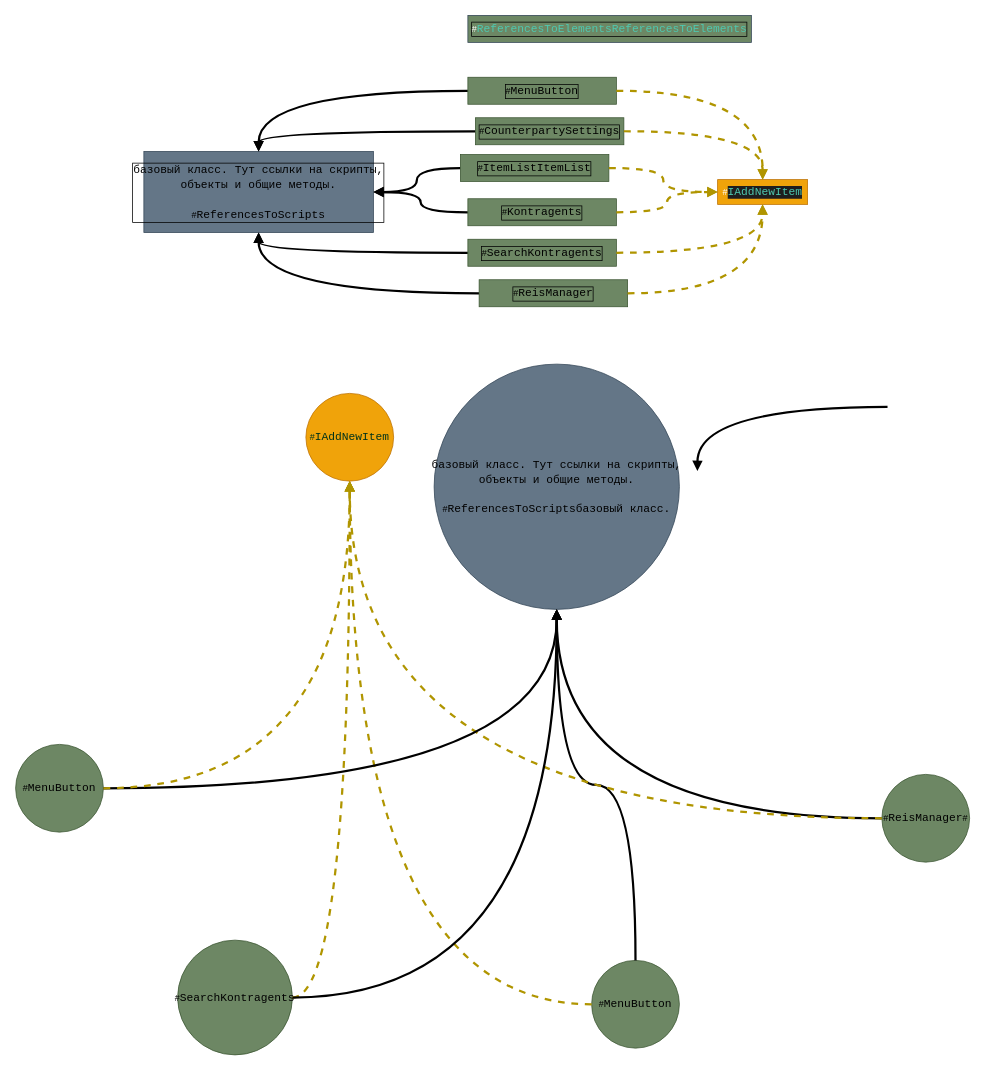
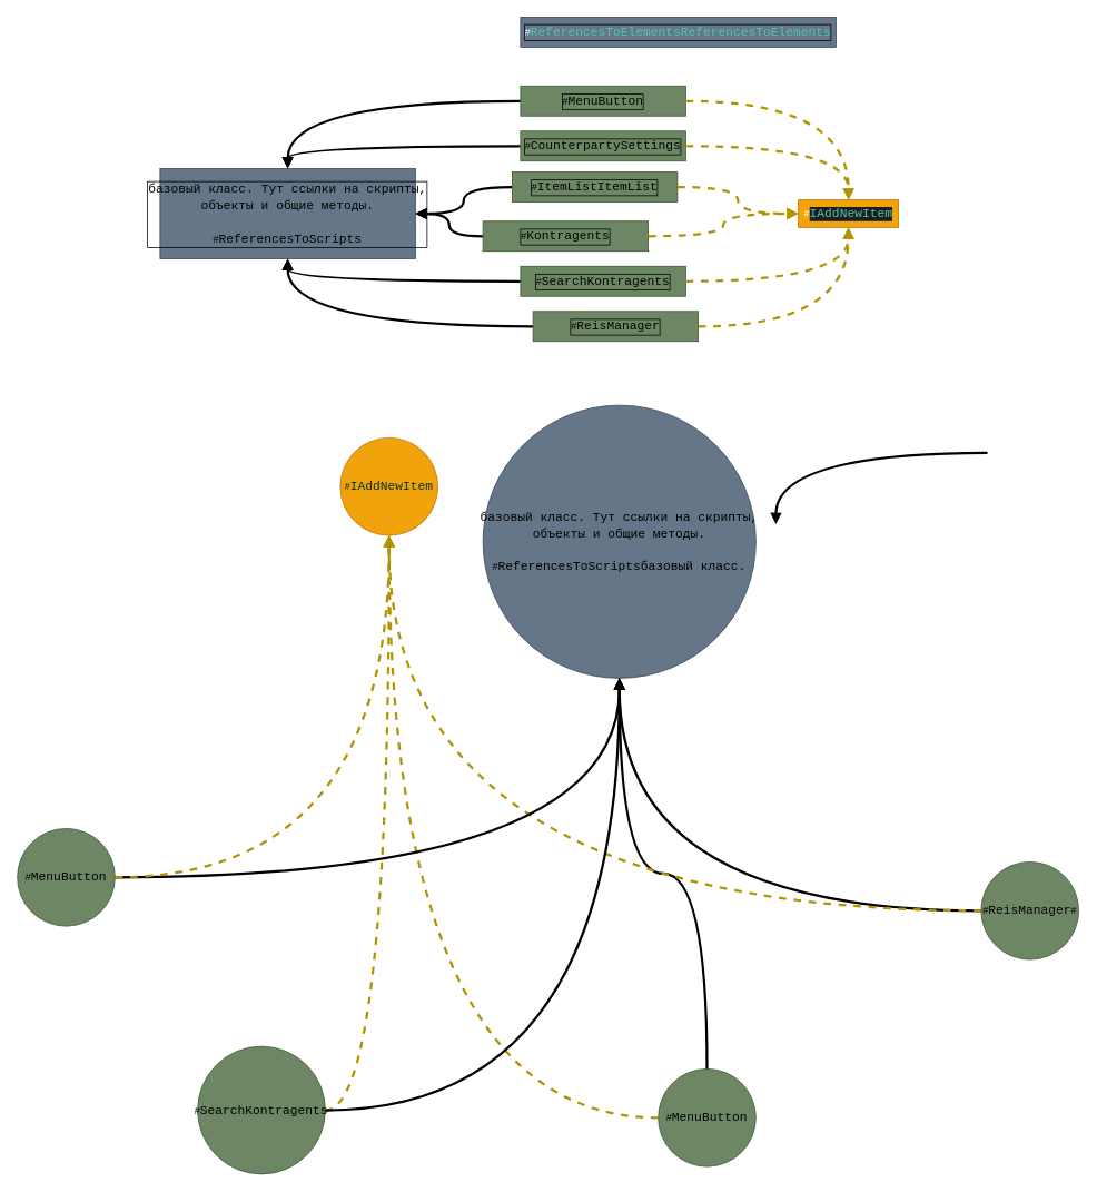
  <mxCell id="0" />
  <mxCell id="1" parent="0" />
  <mxCell id="2" value="#&lt;span style=&quot;color: rgb(78 , 201 , 176) ; background-color: rgb(30 , 30 , 30) ; font-family: &amp;#34;consolas&amp;#34; , &amp;#34;courier new&amp;#34; , monospace ; font-size: 15px&quot;&gt;IAddNewItem&lt;/span&gt;" style="rounded=0;whiteSpace=wrap;html=1;fillColor=#f0a30a;strokeColor=#BD7000;fontColor=#ffffff;" parent="1" vertex="1"><mxGeometry x="956" y="239" width="120" height="33" as="geometry" /></mxCell>
  <mxCell id="3" value="&lt;div style=&quot;font-family: &amp;#34;consolas&amp;#34; , &amp;#34;courier new&amp;#34; , monospace ; font-size: 15px ; line-height: 20px&quot;&gt;&lt;span&gt;базовый&amp;nbsp;класс.&amp;nbsp;&lt;/span&gt;&lt;span&gt;Тут&amp;nbsp;ссылки&amp;nbsp;на&amp;nbsp;скрипты,&lt;/span&gt;&lt;/div&gt;&lt;div style=&quot;font-family: &amp;#34;consolas&amp;#34; , &amp;#34;courier new&amp;#34; , monospace ; font-size: 15px ; line-height: 20px&quot;&gt;&lt;span&gt;объекты&amp;nbsp;и&amp;nbsp;&lt;/span&gt;&lt;span&gt;общие&amp;nbsp;методы.&lt;/span&gt;&lt;/div&gt;&lt;div style=&quot;font-family: &amp;#34;consolas&amp;#34; , &amp;#34;courier new&amp;#34; , monospace ; font-size: 15px ; line-height: 20px&quot;&gt;&lt;span&gt;&lt;br&gt;&lt;/span&gt;&lt;/div&gt;#&lt;span style=&quot;font-family: &amp;#34;consolas&amp;#34; , &amp;#34;courier new&amp;#34; , monospace ; font-size: 15px&quot;&gt;ReferencesToScripts&lt;/span&gt;" style="rounded=0;whiteSpace=wrap;html=1;fillColor=#647687;strokeColor=#314354;labelBackgroundColor=none;labelBorderColor=#000000;fontColor=#000000;" parent="1" vertex="1"><mxGeometry x="191" y="201.5" width="306" height="108" as="geometry" /></mxCell>
  <mxCell id="4" style="edgeStyle=orthogonalEdgeStyle;rounded=0;orthogonalLoop=1;jettySize=auto;html=1;exitX=0.5;exitY=1;exitDx=0;exitDy=0;" parent="1" source="2" target="2" edge="1"><mxGeometry relative="1" as="geometry" /></mxCell>
  <mxCell id="5" style="edgeStyle=orthogonalEdgeStyle;rounded=0;orthogonalLoop=1;jettySize=auto;html=1;fontColor=#000000;curved=1;strokeWidth=3;endArrow=block;endFill=1;" parent="1" source="6" target="3" edge="1"><mxGeometry relative="1" as="geometry" /></mxCell>
- <mxCell id="6" value="#&lt;span style=&quot;font-family: consolas, &amp;quot;courier new&amp;quot;, monospace; font-size: 15px;&quot;&gt;Kontragents&lt;/span&gt;" style="rounded=0;whiteSpace=wrap;html=1;fillColor=#6d8764;strokeColor=#3A5431;labelBackgroundColor=none;fontColor=#000000;labelBorderColor=#000000;" parent="1" vertex="1"><mxGeometry x="623" y="264.5" width="198" height="36" as="geometry" /></mxCell>
+ <mxCell id="6" value="#&lt;span style=&quot;font-family: consolas, &amp;quot;courier new&amp;quot;, monospace; font-size: 15px;&quot;&gt;Kontragents&lt;/span&gt;" style="rounded=0;whiteSpace=wrap;html=1;fillColor=#6d8764;strokeColor=#3A5431;labelBackgroundColor=none;fontColor=#000000;labelBorderColor=#000000;" parent="1" vertex="1"><mxGeometry x="578" y="264.5" width="198" height="36" as="geometry" /></mxCell>
  <mxCell id="7" style="edgeStyle=orthogonalEdgeStyle;rounded=0;orthogonalLoop=1;jettySize=auto;html=1;fontColor=#000000;curved=1;strokeWidth=3;endArrow=block;endFill=1;" parent="1" source="8" target="3" edge="1"><mxGeometry relative="1" as="geometry" /></mxCell>
  <mxCell id="8" value="#&lt;span style=&quot;font-family: consolas, &amp;quot;courier new&amp;quot;, monospace; font-size: 15px;&quot;&gt;MenuButton&lt;/span&gt;" style="rounded=0;whiteSpace=wrap;html=1;fillColor=#6d8764;strokeColor=#3A5431;labelBackgroundColor=none;fontColor=#000000;labelBorderColor=#000000;" parent="1" vertex="1"><mxGeometry x="623" y="102.5" width="198" height="36" as="geometry" /></mxCell>
  <mxCell id="9" style="edgeStyle=orthogonalEdgeStyle;rounded=0;orthogonalLoop=1;jettySize=auto;html=1;fontColor=#000000;curved=1;strokeWidth=3;endArrow=block;endFill=1;" parent="1" source="10" target="3" edge="1"><mxGeometry relative="1" as="geometry" /></mxCell>
  <mxCell id="10" value="#&lt;span style=&quot;font-family: consolas, &amp;quot;courier new&amp;quot;, monospace; font-size: 15px;&quot;&gt;ReisManager&lt;/span&gt;" style="rounded=0;whiteSpace=wrap;html=1;fillColor=#6d8764;strokeColor=#3A5431;labelBorderColor=#000000;labelBackgroundColor=none;fontColor=#000000;" parent="1" vertex="1"><mxGeometry x="638" y="372.5" width="198" height="36" as="geometry" /></mxCell>
  <mxCell id="11" style="edgeStyle=orthogonalEdgeStyle;rounded=0;orthogonalLoop=1;jettySize=auto;html=1;fontColor=#000000;horizontal=1;curved=1;endArrow=block;endFill=1;strokeWidth=3;" parent="1" source="12" target="3" edge="1"><mxGeometry relative="1" as="geometry" /></mxCell>
- <mxCell id="12" value="#&lt;span style=&quot;font-family: consolas, &amp;quot;courier new&amp;quot;, monospace; font-size: 15px;&quot;&gt;CounterpartySettings&lt;/span&gt;" style="rounded=0;whiteSpace=wrap;html=1;fillColor=#6d8764;strokeColor=#3A5431;labelBorderColor=#000000;labelBackgroundColor=none;fontColor=#000000;" parent="1" vertex="1"><mxGeometry x="633" y="156.5" width="198" height="36" as="geometry" /></mxCell>
+ <mxCell id="12" value="#&lt;span style=&quot;font-family: consolas, &amp;quot;courier new&amp;quot;, monospace; font-size: 15px;&quot;&gt;CounterpartySettings&lt;/span&gt;" style="rounded=0;whiteSpace=wrap;html=1;fillColor=#6d8764;strokeColor=#3A5431;labelBorderColor=#000000;labelBackgroundColor=none;fontColor=#000000;" parent="1" vertex="1"><mxGeometry x="623" y="156.5" width="198" height="36" as="geometry" /></mxCell>
  <mxCell id="13" style="edgeStyle=orthogonalEdgeStyle;rounded=0;orthogonalLoop=1;jettySize=auto;html=1;fontColor=#000000;curved=1;strokeWidth=3;endArrow=block;endFill=1;" parent="1" source="14" target="3" edge="1"><mxGeometry relative="1" as="geometry" /></mxCell>
  <mxCell id="14" value="#&lt;span style=&quot;font-family: consolas, &amp;quot;courier new&amp;quot;, monospace; font-size: 15px;&quot;&gt;SearchKontragents&lt;/span&gt;" style="rounded=0;whiteSpace=wrap;html=1;fillColor=#6d8764;strokeColor=#3A5431;labelBorderColor=#000000;labelBackgroundColor=none;fontColor=#000000;" parent="1" vertex="1"><mxGeometry x="623" y="318.5" width="198" height="36" as="geometry" /></mxCell>
- <mxCell id="15" value="#&lt;span style=&quot;color: rgb(78, 201, 176); font-family: consolas, &amp;quot;courier new&amp;quot;, monospace; font-size: 15px;&quot;&gt;ReferencesToElements&lt;/span&gt;&lt;span style=&quot;color: rgb(78, 201, 176); font-family: consolas, &amp;quot;courier new&amp;quot;, monospace; font-size: 15px;&quot;&gt;ReferencesToElements&lt;/span&gt;" style="rounded=0;whiteSpace=wrap;html=1;fillColor=#6d8764;strokeColor=#314354;labelBorderColor=#000000;labelBackgroundColor=none;fontColor=#ffffff;" parent="1" vertex="1"><mxGeometry x="623" y="20" width="378" height="36" as="geometry" /></mxCell>
+ <mxCell id="15" value="#&lt;span style=&quot;color: rgb(78, 201, 176); font-family: consolas, &amp;quot;courier new&amp;quot;, monospace; font-size: 15px;&quot;&gt;ReferencesToElements&lt;/span&gt;&lt;span style=&quot;color: rgb(78, 201, 176); font-family: consolas, &amp;quot;courier new&amp;quot;, monospace; font-size: 15px;&quot;&gt;ReferencesToElements&lt;/span&gt;" style="rounded=0;whiteSpace=wrap;html=1;fillColor=#647687;strokeColor=#314354;labelBorderColor=#000000;labelBackgroundColor=none;fontColor=#ffffff;" parent="1" vertex="1"><mxGeometry x="623" y="20" width="378" height="36" as="geometry" /></mxCell>
  <mxCell id="16" value="" style="edgeStyle=orthogonalEdgeStyle;curved=1;rounded=0;orthogonalLoop=1;jettySize=auto;html=1;fontColor=#000000;endArrow=block;endFill=1;strokeWidth=3;" parent="1" source="17" target="3" edge="1"><mxGeometry relative="1" as="geometry" /></mxCell>
  <mxCell id="17" value="#&lt;span style=&quot;font-family: consolas, &amp;quot;courier new&amp;quot;, monospace; font-size: 15px;&quot;&gt;ItemList&lt;/span&gt;&lt;span style=&quot;font-family: consolas, &amp;quot;courier new&amp;quot;, monospace; font-size: 15px;&quot;&gt;ItemList&lt;/span&gt;" style="rounded=0;whiteSpace=wrap;html=1;fillColor=#6d8764;strokeColor=#3A5431;labelBackgroundColor=none;labelBorderColor=#000000;fontColor=#000000;" parent="1" vertex="1"><mxGeometry x="613" y="205.5" width="198" height="36" as="geometry" /></mxCell>
  <mxCell id="18" style="edgeStyle=orthogonalEdgeStyle;curved=1;rounded=0;orthogonalLoop=1;jettySize=auto;html=1;fontColor=#000000;dashed=1;endArrow=block;endFill=1;targetPerimeterSpacing=0;strokeWidth=3;fillColor=#e3c800;strokeColor=#B09500;" parent="1" source="6" target="2" edge="1"><mxGeometry relative="1" as="geometry"><mxPoint x="524" y="110" as="sourcePoint" /><mxPoint x="764" y="342.5" as="targetPoint" /></mxGeometry></mxCell>
  <mxCell id="19" style="edgeStyle=orthogonalEdgeStyle;curved=1;rounded=0;orthogonalLoop=1;jettySize=auto;html=1;fontColor=#000000;dashed=1;endArrow=block;endFill=1;targetPerimeterSpacing=0;strokeWidth=3;fillColor=#e3c800;strokeColor=#B09500;" parent="1" source="10" target="2" edge="1"><mxGeometry relative="1" as="geometry"><mxPoint x="317" y="65" as="sourcePoint" /><mxPoint x="512" y="333.5" as="targetPoint" /></mxGeometry></mxCell>
  <mxCell id="20" style="edgeStyle=orthogonalEdgeStyle;curved=1;rounded=0;orthogonalLoop=1;jettySize=auto;html=1;exitX=0.5;exitY=1;exitDx=0;exitDy=0;dashed=1;endArrow=block;endFill=1;targetPerimeterSpacing=0;strokeWidth=3;fontColor=#000000;" parent="1" source="14" target="14" edge="1"><mxGeometry relative="1" as="geometry" /></mxCell>
  <mxCell id="21" value="&lt;div style=&quot;color: rgb(0 , 0 , 0) ; font-family: &amp;#34;consolas&amp;#34; , &amp;#34;courier new&amp;#34; , monospace ; font-size: 15px ; line-height: 20px&quot;&gt;базовый&amp;nbsp;класс.&amp;nbsp;Тут&amp;nbsp;ссылки&amp;nbsp;на&amp;nbsp;скрипты,&lt;/div&gt;&lt;div style=&quot;color: rgb(0 , 0 , 0) ; font-family: &amp;#34;consolas&amp;#34; , &amp;#34;courier new&amp;#34; , monospace ; font-size: 15px ; line-height: 20px&quot;&gt;объекты&amp;nbsp;и&amp;nbsp;общие&amp;nbsp;методы.&lt;/div&gt;&lt;div style=&quot;color: rgb(0 , 0 , 0) ; font-family: &amp;#34;consolas&amp;#34; , &amp;#34;courier new&amp;#34; , monospace ; font-size: 15px ; line-height: 20px&quot;&gt;&lt;br&gt;&lt;/div&gt;&lt;span style=&quot;color: rgb(0 , 0 , 0)&quot;&gt;#&lt;/span&gt;&lt;span style=&quot;color: rgb(0 , 0 , 0) ; font-family: &amp;#34;consolas&amp;#34; , &amp;#34;courier new&amp;#34; , monospace ; font-size: 15px&quot;&gt;ReferencesToScripts&lt;/span&gt;&lt;span style=&quot;color: rgb(0 , 0 , 0) ; font-family: &amp;#34;consolas&amp;#34; , &amp;#34;courier new&amp;#34; , monospace ; font-size: 15px&quot;&gt;базовый&amp;nbsp;класс.&lt;/span&gt;" style="ellipse;whiteSpace=wrap;html=1;aspect=fixed;fillColor=#647687;strokeColor=#314354;fontColor=#ffffff;" vertex="1" parent="1"><mxGeometry x="578" y="485" width="327" height="327" as="geometry" /></mxCell>
  <mxCell id="22" value="&lt;span style=&quot;color: rgb(0 , 0 , 0)&quot;&gt;#&lt;/span&gt;&lt;span style=&quot;color: rgb(0 , 0 , 0) ; font-family: &amp;#34;consolas&amp;#34; , &amp;#34;courier new&amp;#34; , monospace ; font-size: 15px&quot;&gt;MenuButton&lt;/span&gt;" style="ellipse;whiteSpace=wrap;html=1;aspect=fixed;fillColor=#6d8764;strokeColor=#3A5431;fontColor=#ffffff;" vertex="1" parent="1"><mxGeometry x="788" y="1280" width="117" height="117" as="geometry" /></mxCell>
  <mxCell id="23" style="edgeStyle=orthogonalEdgeStyle;rounded=0;orthogonalLoop=1;jettySize=auto;html=1;fontColor=#000000;curved=1;strokeWidth=3;endArrow=block;endFill=1;" edge="1" parent="1" source="22" target="21"><mxGeometry relative="1" as="geometry"><mxPoint x="599" y="902" as="sourcePoint" /><mxPoint x="428" y="1118" as="targetPoint" /></mxGeometry></mxCell>
  <mxCell id="24" style="edgeStyle=orthogonalEdgeStyle;rounded=0;orthogonalLoop=1;jettySize=auto;html=1;fontColor=#000000;curved=1;strokeWidth=3;endArrow=block;endFill=1;" edge="1" parent="1" source="25" target="21"><mxGeometry relative="1" as="geometry"><mxPoint x="590" y="695" as="sourcePoint" /><mxPoint x="185" y="542" as="targetPoint" /></mxGeometry></mxCell>
  <mxCell id="25" value="&lt;span style=&quot;color: rgb(0 , 0 , 0)&quot;&gt;#&lt;/span&gt;&lt;span style=&quot;color: rgb(0 , 0 , 0) ; font-family: &amp;#34;consolas&amp;#34; , &amp;#34;courier new&amp;#34; , monospace ; font-size: 15px&quot;&gt;ReisManager&lt;/span&gt;&lt;span style=&quot;color: rgb(0 , 0 , 0)&quot;&gt;#&lt;/span&gt;" style="ellipse;whiteSpace=wrap;html=1;aspect=fixed;fillColor=#6d8764;strokeColor=#3A5431;fontColor=#ffffff;" vertex="1" parent="1"><mxGeometry x="1175" y="1032" width="117" height="117" as="geometry" /></mxCell>
  <mxCell id="26" style="edgeStyle=orthogonalEdgeStyle;rounded=0;orthogonalLoop=1;jettySize=auto;html=1;fontColor=#000000;curved=1;strokeWidth=3;endArrow=block;endFill=1;" edge="1" parent="1"><mxGeometry relative="1" as="geometry"><mxPoint x="1182.53" y="542.001" as="sourcePoint" /><mxPoint x="929.03" y="627.53" as="targetPoint" /></mxGeometry></mxCell>
  <mxCell id="27" value="#&lt;span style=&quot;font-family: consolas, &amp;quot;courier new&amp;quot;, monospace; font-size: 15px;&quot;&gt;IAddNewItem&lt;/span&gt;" style="ellipse;whiteSpace=wrap;html=1;aspect=fixed;fillColor=#f0a30a;strokeColor=#BD7000;labelBackgroundColor=none;fontColor=#00331A;" vertex="1" parent="1"><mxGeometry x="407" y="524" width="117" height="117" as="geometry" /></mxCell>
  <mxCell id="28" style="edgeStyle=orthogonalEdgeStyle;curved=1;rounded=0;orthogonalLoop=1;jettySize=auto;html=1;fontColor=#000000;dashed=1;endArrow=block;endFill=1;targetPerimeterSpacing=0;strokeWidth=3;fillColor=#e3c800;strokeColor=#B09500;" edge="1" parent="1" source="22" target="27"><mxGeometry relative="1" as="geometry"><mxPoint x="443" y="857" as="sourcePoint" /><mxPoint x="920.059" y="659" as="targetPoint" /></mxGeometry></mxCell>
  <mxCell id="29" style="edgeStyle=orthogonalEdgeStyle;curved=1;rounded=0;orthogonalLoop=1;jettySize=auto;html=1;fontColor=#000000;dashed=1;endArrow=block;endFill=1;targetPerimeterSpacing=0;strokeWidth=3;fillColor=#e3c800;strokeColor=#B09500;" edge="1" parent="1" source="25" target="27"><mxGeometry relative="1" as="geometry"><mxPoint x="578" y="758" as="sourcePoint" /><mxPoint x="683" y="906.529" as="targetPoint" /></mxGeometry></mxCell>
  <mxCell id="30" value="&lt;span style=&quot;color: rgb(0 , 0 , 0)&quot;&gt;#&lt;/span&gt;&lt;span style=&quot;color: rgb(0 , 0 , 0) ; font-family: &amp;#34;consolas&amp;#34; , &amp;#34;courier new&amp;#34; , monospace ; font-size: 15px&quot;&gt;SearchKontragents&lt;/span&gt;" style="ellipse;whiteSpace=wrap;html=1;aspect=fixed;fillColor=#6d8764;strokeColor=#3A5431;fontColor=#ffffff;" vertex="1" parent="1"><mxGeometry x="236" y="1253" width="153" height="153" as="geometry" /></mxCell>
  <mxCell id="31" style="edgeStyle=orthogonalEdgeStyle;curved=1;rounded=0;orthogonalLoop=1;jettySize=auto;html=1;fontColor=#000000;dashed=1;endArrow=block;endFill=1;targetPerimeterSpacing=0;strokeWidth=3;fillColor=#e3c800;strokeColor=#B09500;" edge="1" parent="1" source="30" target="27"><mxGeometry relative="1" as="geometry"><mxPoint x="515" y="749" as="sourcePoint" /><mxPoint x="1062.5" y="1127" as="targetPoint" /></mxGeometry></mxCell>
  <mxCell id="32" style="edgeStyle=orthogonalEdgeStyle;rounded=0;orthogonalLoop=1;jettySize=auto;html=1;fontColor=#000000;curved=1;strokeWidth=3;endArrow=block;endFill=1;" edge="1" parent="1" source="30" target="21"><mxGeometry relative="1" as="geometry"><mxPoint x="905" y="1433.001" as="sourcePoint" /><mxPoint x="689" y="1538.059" as="targetPoint" /></mxGeometry></mxCell>
  <mxCell id="33" value="&lt;span style=&quot;color: rgb(0 , 0 , 0)&quot;&gt;#&lt;/span&gt;&lt;span style=&quot;color: rgb(0 , 0 , 0) ; font-family: &amp;#34;consolas&amp;#34; , &amp;#34;courier new&amp;#34; , monospace ; font-size: 15px&quot;&gt;MenuButton&lt;/span&gt;" style="ellipse;whiteSpace=wrap;html=1;aspect=fixed;fillColor=#6d8764;strokeColor=#3A5431;fontColor=#ffffff;" vertex="1" parent="1"><mxGeometry x="20" y="992" width="117" height="117" as="geometry" /></mxCell>
  <mxCell id="34" style="edgeStyle=orthogonalEdgeStyle;rounded=0;orthogonalLoop=1;jettySize=auto;html=1;fontColor=#000000;curved=1;strokeWidth=3;endArrow=block;endFill=1;" edge="1" parent="1" source="33" target="21"><mxGeometry relative="1" as="geometry"><mxPoint x="281.07" y="812" as="sourcePoint" /><mxPoint x="74.07" y="1010" as="targetPoint" /></mxGeometry></mxCell>
  <mxCell id="35" style="edgeStyle=orthogonalEdgeStyle;curved=1;rounded=0;orthogonalLoop=1;jettySize=auto;html=1;fontColor=#000000;dashed=1;endArrow=block;endFill=1;targetPerimeterSpacing=0;strokeWidth=3;fillColor=#e3c800;strokeColor=#B09500;" edge="1" parent="1" source="33" target="27"><mxGeometry relative="1" as="geometry"><mxPoint x="146" y="758.001" as="sourcePoint" /><mxPoint x="354.5" y="924.43" as="targetPoint" /></mxGeometry></mxCell>
  <mxCell id="36" style="edgeStyle=orthogonalEdgeStyle;curved=1;rounded=0;orthogonalLoop=1;jettySize=auto;html=1;fontColor=#000000;dashed=1;endArrow=block;endFill=1;targetPerimeterSpacing=0;strokeWidth=3;fillColor=#e3c800;strokeColor=#B09500;" edge="1" parent="1" source="14" target="2"><mxGeometry relative="1" as="geometry"><mxPoint x="956" y="299" as="sourcePoint" /><mxPoint x="1088" y="461" as="targetPoint" /></mxGeometry></mxCell>
  <mxCell id="37" style="edgeStyle=orthogonalEdgeStyle;curved=1;rounded=0;orthogonalLoop=1;jettySize=auto;html=1;fontColor=#000000;dashed=1;endArrow=block;endFill=1;targetPerimeterSpacing=0;strokeWidth=3;fillColor=#e3c800;strokeColor=#B09500;" edge="1" parent="1" source="17" target="2"><mxGeometry relative="1" as="geometry"><mxPoint x="1064" y="182" as="sourcePoint" /><mxPoint x="1196" y="344" as="targetPoint" /></mxGeometry></mxCell>
  <mxCell id="38" style="edgeStyle=orthogonalEdgeStyle;curved=1;rounded=0;orthogonalLoop=1;jettySize=auto;html=1;fontColor=#000000;dashed=1;endArrow=block;endFill=1;targetPerimeterSpacing=0;strokeWidth=3;fillColor=#e3c800;strokeColor=#B09500;" edge="1" parent="1" source="12" target="2"><mxGeometry relative="1" as="geometry"><mxPoint x="1100" y="119" as="sourcePoint" /><mxPoint x="1232" y="335" as="targetPoint" /></mxGeometry></mxCell>
  <mxCell id="39" style="edgeStyle=orthogonalEdgeStyle;curved=1;rounded=0;orthogonalLoop=1;jettySize=auto;html=1;fontColor=#000000;dashed=1;endArrow=block;endFill=1;targetPerimeterSpacing=0;strokeWidth=3;fillColor=#e3c800;strokeColor=#B09500;" edge="1" parent="1" source="8" target="2"><mxGeometry relative="1" as="geometry"><mxPoint x="1091" y="101" as="sourcePoint" /><mxPoint x="1223" y="371" as="targetPoint" /></mxGeometry></mxCell>
